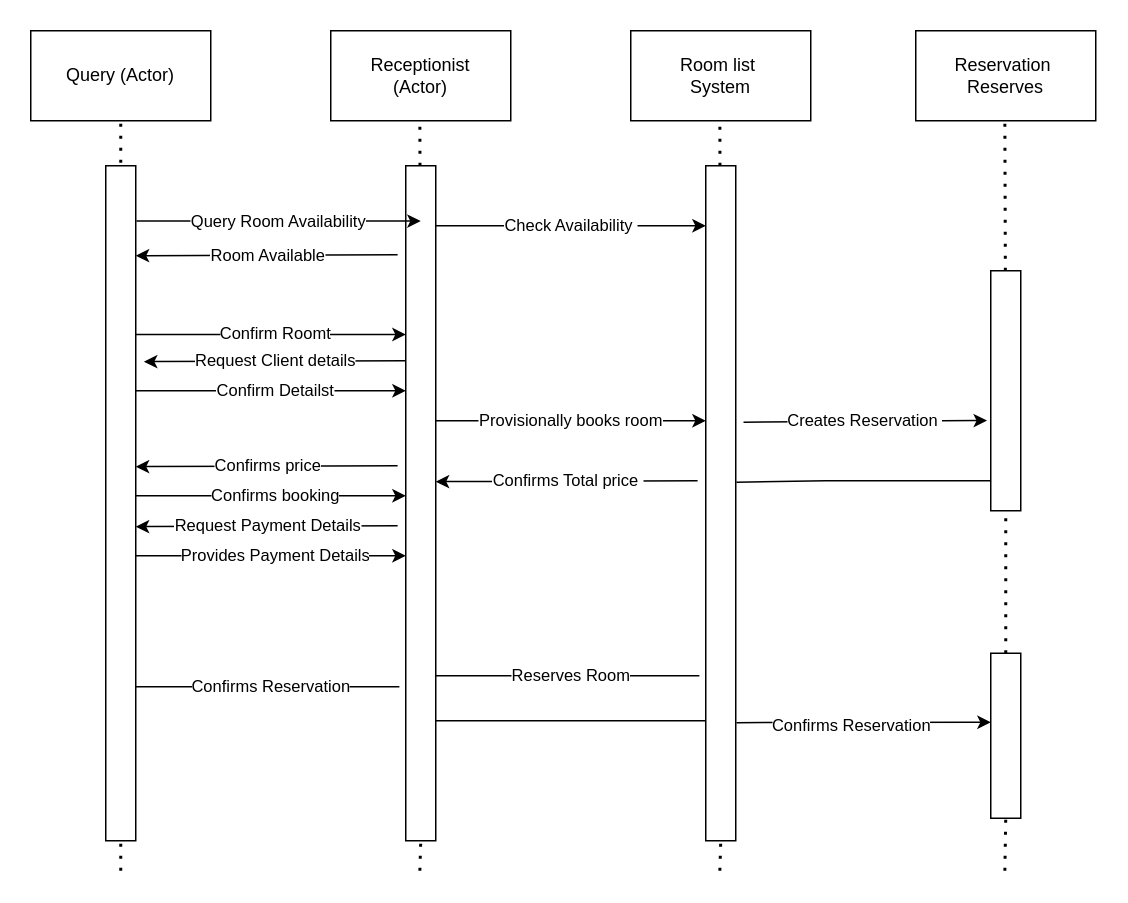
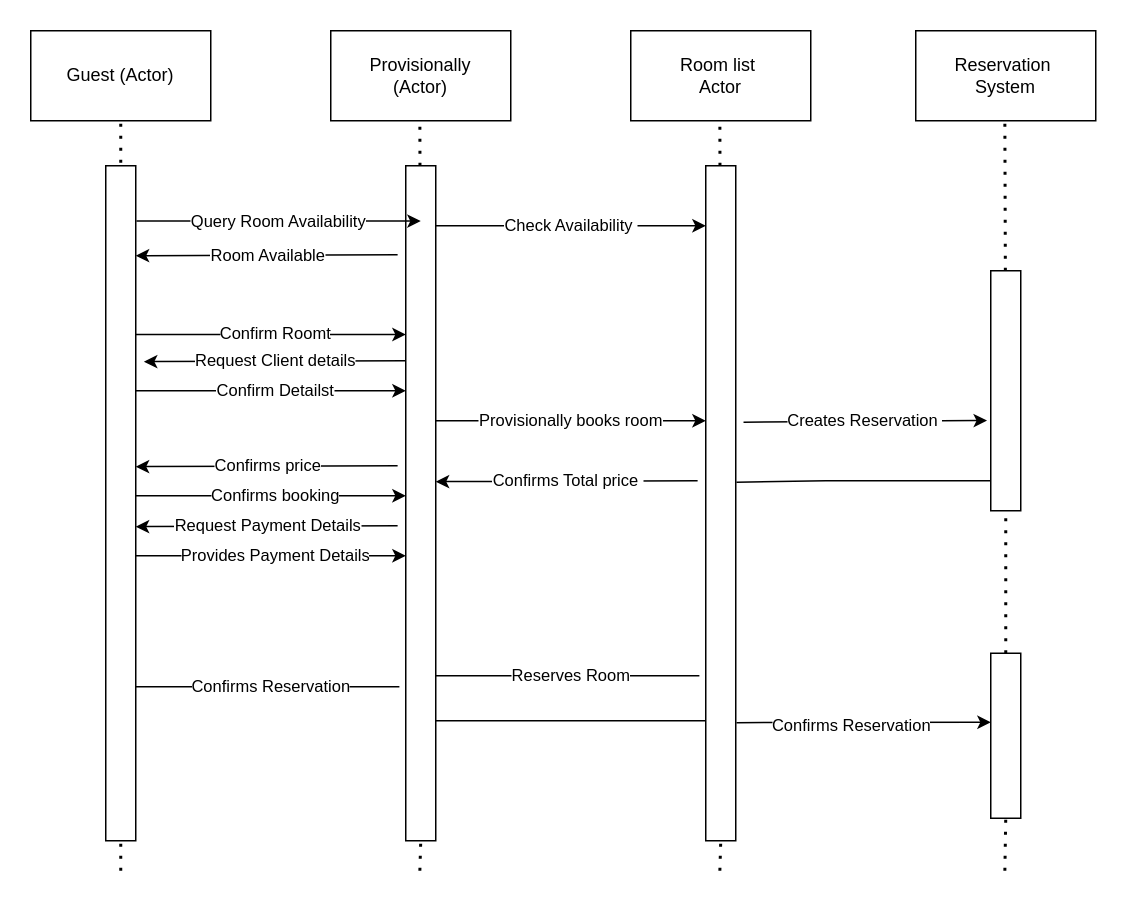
  <mxCell id="0" />
  <mxCell id="1" parent="0" />
- <mxCell id="2" value="Query (Actor)" style="rounded=0;whiteSpace=wrap;html=1;" vertex="1" parent="1"><mxGeometry x="20" y="20" width="120" height="60" as="geometry" /></mxCell>
- <mxCell id="3" value="Receptionist&lt;br&gt;(Actor)" style="rounded=0;whiteSpace=wrap;html=1;" vertex="1" parent="1"><mxGeometry x="220" y="20" width="120" height="60" as="geometry" /></mxCell>
- <mxCell id="4" value="Room list&amp;nbsp;&lt;br&gt;System" style="rounded=0;whiteSpace=wrap;html=1;" vertex="1" parent="1"><mxGeometry x="420" y="20" width="120" height="60" as="geometry" /></mxCell>
- <mxCell id="5" value="Reservation&amp;nbsp;&lt;br&gt;Reserves" style="rounded=0;whiteSpace=wrap;html=1;" vertex="1" parent="1"><mxGeometry x="610" y="20" width="120" height="60" as="geometry" /></mxCell>
+ <mxCell id="2" value="Guest (Actor)" style="rounded=0;whiteSpace=wrap;html=1;" vertex="1" parent="1"><mxGeometry x="20" y="20" width="120" height="60" as="geometry" /></mxCell>
+ <mxCell id="3" value="Provisionally&lt;br&gt;(Actor)" style="rounded=0;whiteSpace=wrap;html=1;" vertex="1" parent="1"><mxGeometry x="220" y="20" width="120" height="60" as="geometry" /></mxCell>
+ <mxCell id="4" value="Room list&amp;nbsp;&lt;br&gt;Actor" style="rounded=0;whiteSpace=wrap;html=1;" vertex="1" parent="1"><mxGeometry x="420" y="20" width="120" height="60" as="geometry" /></mxCell>
+ <mxCell id="5" value="Reservation&amp;nbsp;&lt;br&gt;System" style="rounded=0;whiteSpace=wrap;html=1;" vertex="1" parent="1"><mxGeometry x="610" y="20" width="120" height="60" as="geometry" /></mxCell>
  <mxCell id="6" value="" style="endArrow=none;dashed=1;html=1;dashPattern=1 3;strokeWidth=2;rounded=0;entryX=0.5;entryY=1;entryDx=0;entryDy=0;" edge="1" parent="1" target="2"><mxGeometry width="50" height="50" relative="1" as="geometry"><mxPoint x="80" y="580" as="sourcePoint" /><mxPoint x="420" y="240" as="targetPoint" /></mxGeometry></mxCell>
  <mxCell id="7" value="" style="endArrow=none;dashed=1;html=1;dashPattern=1 3;strokeWidth=2;rounded=0;entryX=0.5;entryY=1;entryDx=0;entryDy=0;startArrow=none;" edge="1" parent="1" source="11"><mxGeometry width="50" height="50" relative="1" as="geometry"><mxPoint x="279.41" y="580" as="sourcePoint" /><mxPoint x="279.41" y="80" as="targetPoint" /></mxGeometry></mxCell>
  <mxCell id="8" value="" style="endArrow=none;dashed=1;html=1;dashPattern=1 3;strokeWidth=2;rounded=0;entryX=0.5;entryY=1;entryDx=0;entryDy=0;startArrow=none;" edge="1" parent="1" source="13"><mxGeometry width="50" height="50" relative="1" as="geometry"><mxPoint x="479.41" y="580" as="sourcePoint" /><mxPoint x="479.41" y="80" as="targetPoint" /></mxGeometry></mxCell>
  <mxCell id="9" value="" style="endArrow=none;dashed=1;html=1;dashPattern=1 3;strokeWidth=2;rounded=0;entryX=0.5;entryY=1;entryDx=0;entryDy=0;startArrow=none;" edge="1" parent="1" source="36"><mxGeometry width="50" height="50" relative="1" as="geometry"><mxPoint x="669.41" y="580" as="sourcePoint" /><mxPoint x="669.41" y="80" as="targetPoint" /></mxGeometry></mxCell>
  <mxCell id="10" value="" style="rounded=0;whiteSpace=wrap;html=1;" vertex="1" parent="1"><mxGeometry x="70" y="110" width="20" height="450" as="geometry" /></mxCell>
  <mxCell id="11" value="" style="rounded=0;whiteSpace=wrap;html=1;" vertex="1" parent="1"><mxGeometry x="270" y="110" width="20" height="450" as="geometry" /></mxCell>
  <mxCell id="12" value="" style="endArrow=none;dashed=1;html=1;dashPattern=1 3;strokeWidth=2;rounded=0;entryX=0.5;entryY=1;entryDx=0;entryDy=0;" edge="1" parent="1" target="11"><mxGeometry width="50" height="50" relative="1" as="geometry"><mxPoint x="279.41" y="580" as="sourcePoint" /><mxPoint x="279.41" y="80" as="targetPoint" /></mxGeometry></mxCell>
  <mxCell id="13" value="" style="rounded=0;whiteSpace=wrap;html=1;" vertex="1" parent="1"><mxGeometry x="470" y="110" width="20" height="450" as="geometry" /></mxCell>
  <mxCell id="14" value="" style="endArrow=none;dashed=1;html=1;dashPattern=1 3;strokeWidth=2;rounded=0;entryX=0.5;entryY=1;entryDx=0;entryDy=0;" edge="1" parent="1" target="13"><mxGeometry width="50" height="50" relative="1" as="geometry"><mxPoint x="479.41" y="580" as="sourcePoint" /><mxPoint x="479.41" y="80" as="targetPoint" /></mxGeometry></mxCell>
  <mxCell id="15" value="Query Room Availability" style="endArrow=classic;html=1;rounded=0;exitX=1.024;exitY=0.082;exitDx=0;exitDy=0;exitPerimeter=0;entryX=0.5;entryY=0.082;entryDx=0;entryDy=0;entryPerimeter=0;" edge="1" parent="1" source="10" target="11"><mxGeometry width="50" height="50" relative="1" as="geometry"><mxPoint x="370" y="300" as="sourcePoint" /><mxPoint x="420" y="250" as="targetPoint" /></mxGeometry></mxCell>
  <mxCell id="16" value="Room Available" style="endArrow=classic;html=1;rounded=0;exitX=-0.271;exitY=0.132;exitDx=0;exitDy=0;exitPerimeter=0;" edge="1" parent="1" source="11"><mxGeometry width="50" height="50" relative="1" as="geometry"><mxPoint x="370" y="300" as="sourcePoint" /><mxPoint x="90" y="170" as="targetPoint" /><Array as="points" /></mxGeometry></mxCell>
  <mxCell id="17" value="" style="endArrow=classic;html=1;rounded=0;exitX=1;exitY=0.25;exitDx=0;exitDy=0;entryX=0;entryY=0.25;entryDx=0;entryDy=0;" edge="1" parent="1" source="10" target="11"><mxGeometry width="50" height="50" relative="1" as="geometry"><mxPoint x="370" y="300" as="sourcePoint" /><mxPoint x="240" y="260" as="targetPoint" /></mxGeometry></mxCell>
  <mxCell id="18" value="Confirm Roomt" style="edgeLabel;html=1;align=center;verticalAlign=middle;resizable=0;points=[];" vertex="1" connectable="0" parent="17"><mxGeometry x="0.025" y="1" relative="1" as="geometry"><mxPoint as="offset" /></mxGeometry></mxCell>
  <mxCell id="19" value="Request Client details" style="endArrow=classic;html=1;rounded=0;exitX=-0.271;exitY=0.132;exitDx=0;exitDy=0;exitPerimeter=0;" edge="1" parent="1"><mxGeometry width="50" height="50" relative="1" as="geometry"><mxPoint x="270" y="240" as="sourcePoint" /><mxPoint x="95.42" y="240.6" as="targetPoint" /><Array as="points" /></mxGeometry></mxCell>
  <mxCell id="20" value="" style="endArrow=classic;html=1;rounded=0;exitX=1;exitY=0.25;exitDx=0;exitDy=0;entryX=0;entryY=0.25;entryDx=0;entryDy=0;" edge="1" parent="1"><mxGeometry width="50" height="50" relative="1" as="geometry"><mxPoint x="90" y="260" as="sourcePoint" /><mxPoint x="270" y="260" as="targetPoint" /></mxGeometry></mxCell>
  <mxCell id="21" value="Confirm Detailst" style="edgeLabel;html=1;align=center;verticalAlign=middle;resizable=0;points=[];" vertex="1" connectable="0" parent="20"><mxGeometry x="0.025" y="1" relative="1" as="geometry"><mxPoint as="offset" /></mxGeometry></mxCell>
  <mxCell id="22" value="Confirms price" style="endArrow=classic;html=1;rounded=0;exitX=-0.271;exitY=0.132;exitDx=0;exitDy=0;exitPerimeter=0;" edge="1" parent="1"><mxGeometry width="50" height="50" relative="1" as="geometry"><mxPoint x="264.58" y="310" as="sourcePoint" /><mxPoint x="90" y="310.6" as="targetPoint" /><Array as="points" /></mxGeometry></mxCell>
  <mxCell id="23" value="" style="endArrow=classic;html=1;rounded=0;exitX=1;exitY=0.25;exitDx=0;exitDy=0;entryX=0;entryY=0.25;entryDx=0;entryDy=0;" edge="1" parent="1"><mxGeometry width="50" height="50" relative="1" as="geometry"><mxPoint x="90" y="330" as="sourcePoint" /><mxPoint x="270" y="330" as="targetPoint" /></mxGeometry></mxCell>
  <mxCell id="24" value="Confirms booking" style="edgeLabel;html=1;align=center;verticalAlign=middle;resizable=0;points=[];" vertex="1" connectable="0" parent="23"><mxGeometry x="0.025" y="1" relative="1" as="geometry"><mxPoint as="offset" /></mxGeometry></mxCell>
  <mxCell id="25" value="Request Payment Details" style="endArrow=classic;html=1;rounded=0;exitX=-0.271;exitY=0.132;exitDx=0;exitDy=0;exitPerimeter=0;" edge="1" parent="1"><mxGeometry width="50" height="50" relative="1" as="geometry"><mxPoint x="264.58" y="350" as="sourcePoint" /><mxPoint x="90" y="350.6" as="targetPoint" /><Array as="points" /></mxGeometry></mxCell>
  <mxCell id="26" value="" style="endArrow=classic;html=1;rounded=0;exitX=1;exitY=0.25;exitDx=0;exitDy=0;entryX=0;entryY=0.25;entryDx=0;entryDy=0;" edge="1" parent="1"><mxGeometry width="50" height="50" relative="1" as="geometry"><mxPoint x="90" y="370" as="sourcePoint" /><mxPoint x="270" y="370" as="targetPoint" /></mxGeometry></mxCell>
  <mxCell id="27" value="Provides Payment Details" style="edgeLabel;html=1;align=center;verticalAlign=middle;resizable=0;points=[];" vertex="1" connectable="0" parent="26"><mxGeometry x="0.025" y="1" relative="1" as="geometry"><mxPoint as="offset" /></mxGeometry></mxCell>
  <mxCell id="28" value="" style="endArrow=none;html=1;rounded=0;entryX=-0.212;entryY=0.772;entryDx=0;entryDy=0;entryPerimeter=0;exitX=1;exitY=0.772;exitDx=0;exitDy=0;exitPerimeter=0;" edge="1" parent="1" source="10" target="11"><mxGeometry width="50" height="50" relative="1" as="geometry"><mxPoint x="370" y="300" as="sourcePoint" /><mxPoint x="420" y="250" as="targetPoint" /></mxGeometry></mxCell>
  <mxCell id="29" value="Confirms Reservation" style="edgeLabel;html=1;align=center;verticalAlign=middle;resizable=0;points=[];" vertex="1" connectable="0" parent="28"><mxGeometry x="0.009" y="1" relative="1" as="geometry"><mxPoint as="offset" /></mxGeometry></mxCell>
  <mxCell id="30" value="Check Availability&amp;nbsp;" style="endArrow=classic;html=1;rounded=0;entryX=0.5;entryY=0.082;entryDx=0;entryDy=0;entryPerimeter=0;" edge="1" parent="1"><mxGeometry width="50" height="50" relative="1" as="geometry"><mxPoint x="290" y="150" as="sourcePoint" /><mxPoint x="470" y="150" as="targetPoint" /></mxGeometry></mxCell>
  <mxCell id="31" value="Confirms Total price&amp;nbsp;" style="endArrow=classic;html=1;rounded=0;exitX=-0.271;exitY=0.132;exitDx=0;exitDy=0;exitPerimeter=0;" edge="1" parent="1"><mxGeometry width="50" height="50" relative="1" as="geometry"><mxPoint x="464.58" y="320" as="sourcePoint" /><mxPoint x="290" y="320.6" as="targetPoint" /><Array as="points" /></mxGeometry></mxCell>
  <mxCell id="32" value="Provisionally books room" style="endArrow=classic;html=1;rounded=0;entryX=0.5;entryY=0.082;entryDx=0;entryDy=0;entryPerimeter=0;" edge="1" parent="1"><mxGeometry width="50" height="50" relative="1" as="geometry"><mxPoint x="290" y="280" as="sourcePoint" /><mxPoint x="470" y="280" as="targetPoint" /></mxGeometry></mxCell>
  <mxCell id="33" value="" style="endArrow=none;html=1;rounded=0;entryX=-0.212;entryY=0.772;entryDx=0;entryDy=0;entryPerimeter=0;exitX=1;exitY=0.772;exitDx=0;exitDy=0;exitPerimeter=0;" edge="1" parent="1"><mxGeometry width="50" height="50" relative="1" as="geometry"><mxPoint x="290" y="450" as="sourcePoint" /><mxPoint x="465.76" y="450" as="targetPoint" /></mxGeometry></mxCell>
  <mxCell id="34" value="Reserves Room" style="edgeLabel;html=1;align=center;verticalAlign=middle;resizable=0;points=[];" vertex="1" connectable="0" parent="33"><mxGeometry x="0.009" y="1" relative="1" as="geometry"><mxPoint as="offset" /></mxGeometry></mxCell>
  <mxCell id="35" value="" style="endArrow=none;html=1;rounded=0;" edge="1" parent="1"><mxGeometry width="50" height="50" relative="1" as="geometry"><mxPoint x="290" y="480" as="sourcePoint" /><mxPoint x="470" y="480" as="targetPoint" /></mxGeometry></mxCell>
  <mxCell id="36" value="" style="rounded=0;whiteSpace=wrap;html=1;" vertex="1" parent="1"><mxGeometry x="660" y="180" width="20" height="160" as="geometry" /></mxCell>
  <mxCell id="37" value="" style="endArrow=none;dashed=1;html=1;dashPattern=1 3;strokeWidth=2;rounded=0;entryX=0.5;entryY=1;entryDx=0;entryDy=0;startArrow=none;" edge="1" parent="1" source="42" target="36"><mxGeometry width="50" height="50" relative="1" as="geometry"><mxPoint x="669.41" y="580" as="sourcePoint" /><mxPoint x="669.41" y="80" as="targetPoint" /></mxGeometry></mxCell>
  <mxCell id="38" value="Creates Reservation&amp;nbsp;" style="endArrow=classic;html=1;rounded=0;exitX=1.259;exitY=0.38;exitDx=0;exitDy=0;exitPerimeter=0;entryX=-0.124;entryY=0.624;entryDx=0;entryDy=0;entryPerimeter=0;" edge="1" parent="1" source="13" target="36"><mxGeometry width="50" height="50" relative="1" as="geometry"><mxPoint x="370" y="300" as="sourcePoint" /><mxPoint x="420" y="250" as="targetPoint" /></mxGeometry></mxCell>
  <mxCell id="39" value="" style="endArrow=none;html=1;rounded=0;exitX=1.024;exitY=0.469;exitDx=0;exitDy=0;exitPerimeter=0;" edge="1" parent="1" source="13"><mxGeometry width="50" height="50" relative="1" as="geometry"><mxPoint x="490" y="300" as="sourcePoint" /><mxPoint x="660" y="320" as="targetPoint" /><Array as="points"><mxPoint x="550" y="320" /><mxPoint x="590" y="320" /></Array></mxGeometry></mxCell>
  <mxCell id="40" value="" style="endArrow=classic;html=1;rounded=0;exitX=1.024;exitY=0.825;exitDx=0;exitDy=0;exitPerimeter=0;" edge="1" parent="1" source="13"><mxGeometry width="50" height="50" relative="1" as="geometry"><mxPoint x="370" y="300" as="sourcePoint" /><mxPoint x="660" y="481" as="targetPoint" /></mxGeometry></mxCell>
  <mxCell id="41" value="Confirms Reservation" style="edgeLabel;html=1;align=center;verticalAlign=middle;resizable=0;points=[];" vertex="1" connectable="0" parent="40"><mxGeometry x="-0.098" y="-1" relative="1" as="geometry"><mxPoint as="offset" /></mxGeometry></mxCell>
  <mxCell id="42" value="" style="rounded=0;whiteSpace=wrap;html=1;" vertex="1" parent="1"><mxGeometry x="660" y="435" width="20" height="110" as="geometry" /></mxCell>
  <mxCell id="43" value="" style="endArrow=none;dashed=1;html=1;dashPattern=1 3;strokeWidth=2;rounded=0;entryX=0.5;entryY=1;entryDx=0;entryDy=0;" edge="1" parent="1" target="42"><mxGeometry width="50" height="50" relative="1" as="geometry"><mxPoint x="669.41" y="580" as="sourcePoint" /><mxPoint x="670" y="340" as="targetPoint" /></mxGeometry></mxCell>
